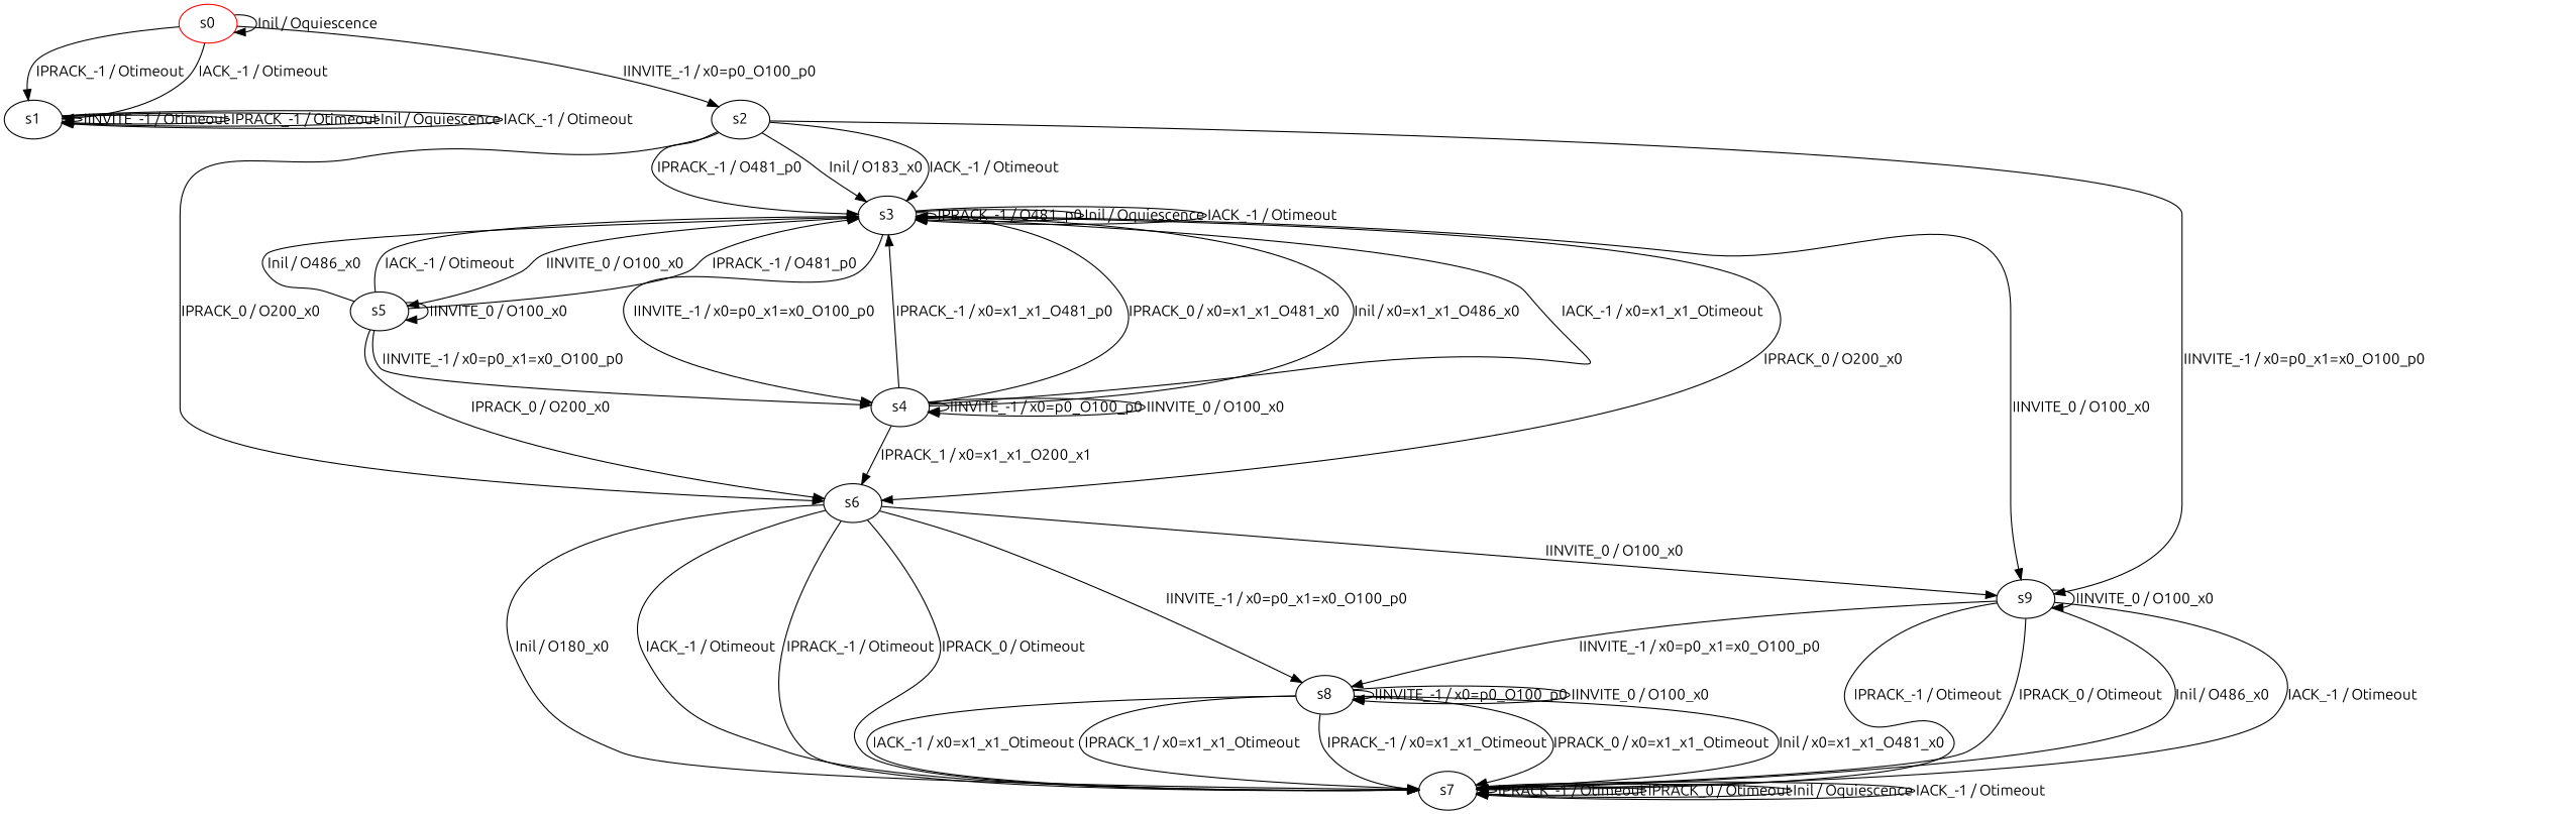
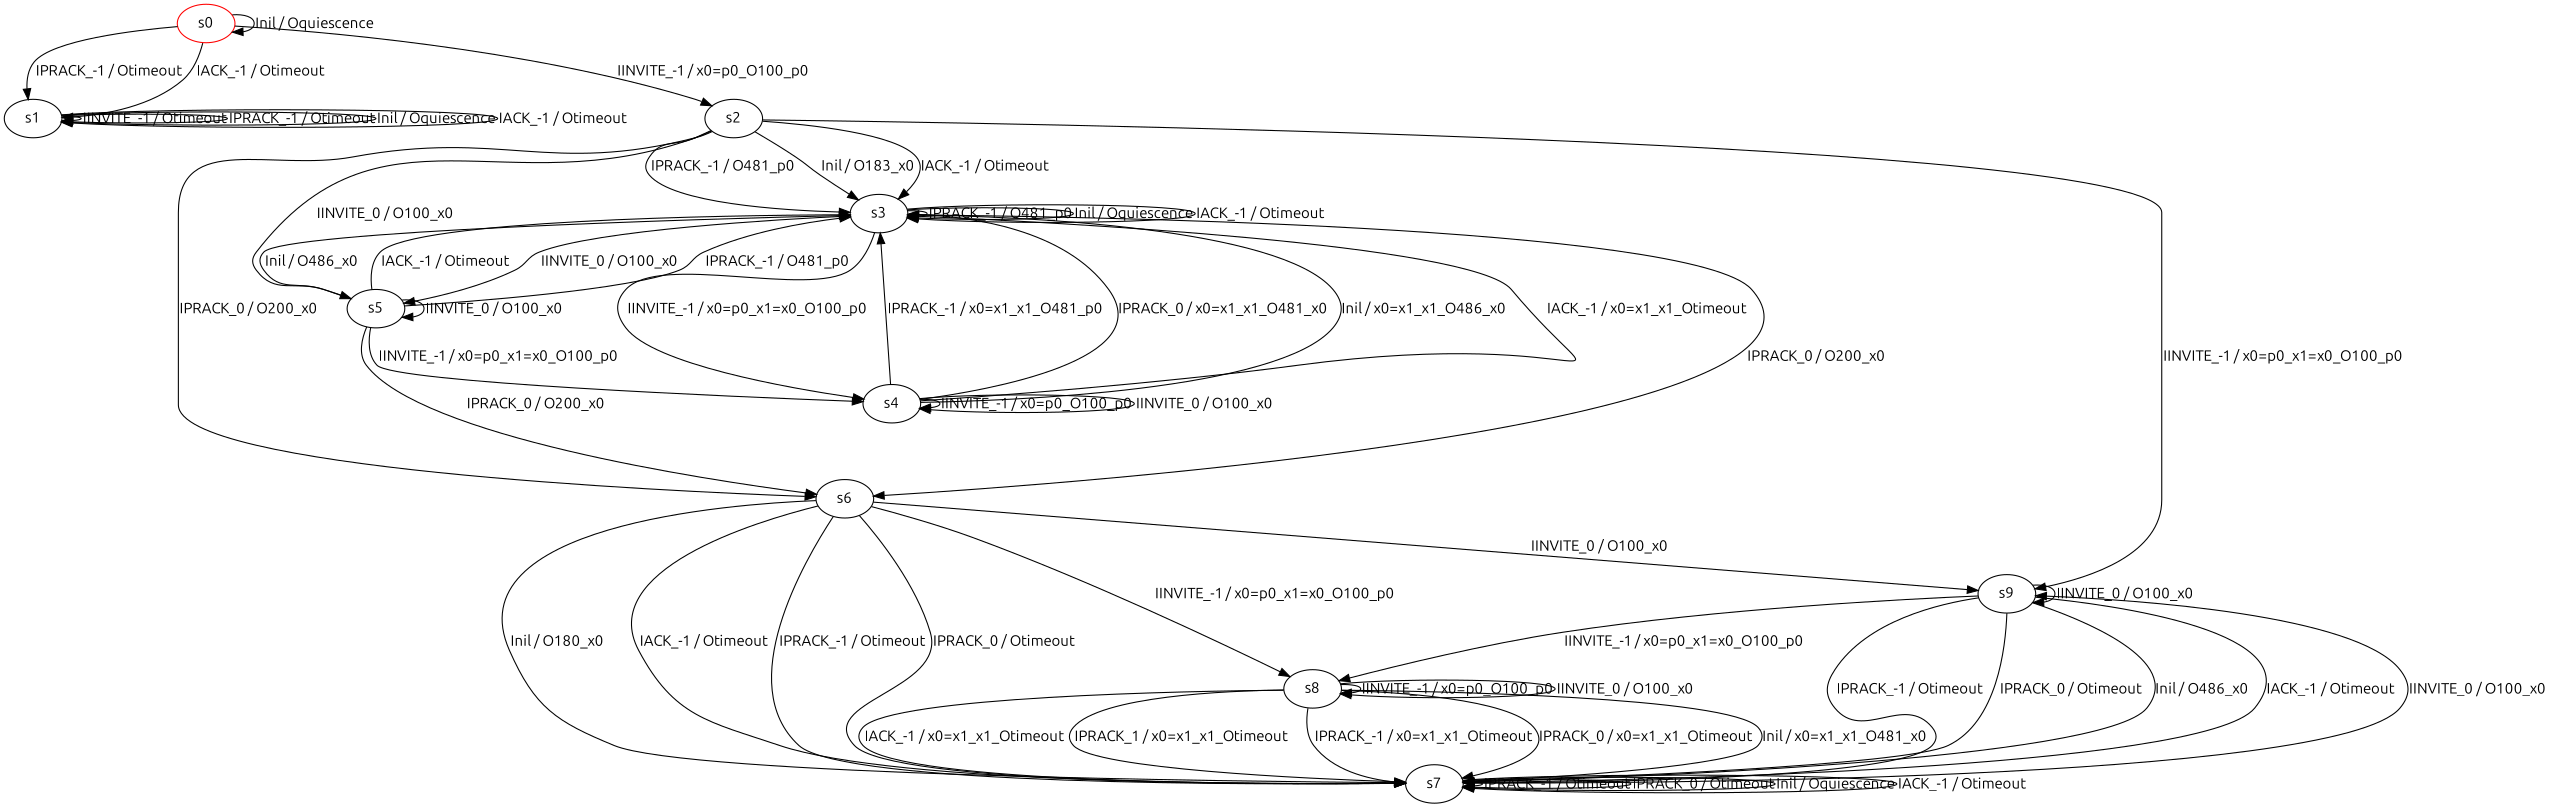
  digraph {
    fontname=Ubuntu
    node [fontname=Ubuntu]
    edge [fontname=Ubuntu]
    n1 [color=red label=s0]
    n2 [label=s1]
    n3 [label=s2]
    n4 [label=s3]
    n5 [label=s5]
    n6 [label=s6]
    n7 [label=s9]
    n8 [label=s4]
    n9 [label=s7]
    n10 [label=s8]
    n1 -> n1 [label=<<table border="0" cellpadding="1" cellspacing="0"><tr><td>Inil</td><td>/</td><td>Oquiescence</td></tr></table>>]
    n1 -> n2 [label=<<table border="0" cellpadding="1" cellspacing="0"><tr><td>IPRACK_-1</td><td>/</td><td>Otimeout</td></tr></table>>]
    n1 -> n2 [label=<<table border="0" cellpadding="1" cellspacing="0"><tr><td>IACK_-1</td><td>/</td><td>Otimeout</td></tr></table>>]
    n1 -> n3 [label=<<table border="0" cellpadding="1" cellspacing="0"><tr><td>IINVITE_-1</td><td>/</td><td>x0=p0_O100_p0</td></tr></table>>]
    n2 -> n2 [label=<<table border="0" cellpadding="1" cellspacing="0"><tr><td>IINVITE_-1</td><td>/</td><td>Otimeout</td></tr></table>>]
    n2 -> n2 [label=<<table border="0" cellpadding="1" cellspacing="0"><tr><td>IPRACK_-1</td><td>/</td><td>Otimeout</td></tr></table>>]
    n2 -> n2 [label=<<table border="0" cellpadding="1" cellspacing="0"><tr><td>Inil</td><td>/</td><td>Oquiescence</td></tr></table>>]
    n2 -> n2 [label=<<table border="0" cellpadding="1" cellspacing="0"><tr><td>IACK_-1</td><td>/</td><td>Otimeout</td></tr></table>>]
    n3 -> n4 [label=<<table border="0" cellpadding="1" cellspacing="0"><tr><td>IPRACK_-1</td><td>/</td><td>O481_p0</td></tr></table>>]
    n3 -> n4 [label=<<table border="0" cellpadding="1" cellspacing="0"><tr><td>Inil</td><td>/</td><td>O183_x0</td></tr></table>>]
    n3 -> n4 [label=<<table border="0" cellpadding="1" cellspacing="0"><tr><td>IACK_-1</td><td>/</td><td>Otimeout</td></tr></table>>]
+   n3 -> n5 [label=<<table border="0" cellpadding="1" cellspacing="0"><tr><td>IINVITE_0</td><td>/</td><td>O100_x0</td></tr></table>>]
    n3 -> n6 [label=<<table border="0" cellpadding="1" cellspacing="0"><tr><td>IPRACK_0</td><td>/</td><td>O200_x0</td></tr></table>>]
    n3 -> n7 [label=<<table border="0" cellpadding="1" cellspacing="0"><tr><td>IINVITE_-1</td><td>/</td><td>x0=p0_x1=x0_O100_p0</td></tr></table>>]
    n4 -> n4 [label=<<table border="0" cellpadding="1" cellspacing="0"><tr><td>IPRACK_-1</td><td>/</td><td>O481_p0</td></tr></table>>]
    n4 -> n4 [label=<<table border="0" cellpadding="1" cellspacing="0"><tr><td>Inil</td><td>/</td><td>Oquiescence</td></tr></table>>]
    n4 -> n4 [label=<<table border="0" cellpadding="1" cellspacing="0"><tr><td>IACK_-1</td><td>/</td><td>Otimeout</td></tr></table>>]
    n4 -> n5 [label=<<table border="0" cellpadding="1" cellspacing="0"><tr><td>IINVITE_0</td><td>/</td><td>O100_x0</td></tr></table>>]
    n4 -> n6 [label=<<table border="0" cellpadding="1" cellspacing="0"><tr><td>IPRACK_0</td><td>/</td><td>O200_x0</td></tr></table>>]
    n4 -> n8 [label=<<table border="0" cellpadding="1" cellspacing="0"><tr><td>IINVITE_-1</td><td>/</td><td>x0=p0_x1=x0_O100_p0</td></tr></table>>]
    n5 -> n4 [label=<<table border="0" cellpadding="1" cellspacing="0"><tr><td>IPRACK_-1</td><td>/</td><td>O481_p0</td></tr></table>>]
    n5 -> n4 [label=<<table border="0" cellpadding="1" cellspacing="0"><tr><td>Inil</td><td>/</td><td>O486_x0</td></tr></table>>]
    n5 -> n4 [label=<<table border="0" cellpadding="1" cellspacing="0"><tr><td>IACK_-1</td><td>/</td><td>Otimeout</td></tr></table>>]
    n5 -> n5 [label=<<table border="0" cellpadding="1" cellspacing="0"><tr><td>IINVITE_0</td><td>/</td><td>O100_x0</td></tr></table>>]
    n5 -> n6 [label=<<table border="0" cellpadding="1" cellspacing="0"><tr><td>IPRACK_0</td><td>/</td><td>O200_x0</td></tr></table>>]
    n5 -> n8 [label=<<table border="0" cellpadding="1" cellspacing="0"><tr><td>IINVITE_-1</td><td>/</td><td>x0=p0_x1=x0_O100_p0</td></tr></table>>]
    n6 -> n7 [label=<<table border="0" cellpadding="1" cellspacing="0"><tr><td>IINVITE_0</td><td>/</td><td>O100_x0</td></tr></table>>]
    n6 -> n9 [label=<<table border="0" cellpadding="1" cellspacing="0"><tr><td>IPRACK_-1</td><td>/</td><td>Otimeout</td></tr></table>>]
    n6 -> n9 [label=<<table border="0" cellpadding="1" cellspacing="0"><tr><td>IPRACK_0</td><td>/</td><td>Otimeout</td></tr></table>>]
    n6 -> n9 [label=<<table border="0" cellpadding="1" cellspacing="0"><tr><td>Inil</td><td>/</td><td>O180_x0</td></tr></table>>]
    n6 -> n9 [label=<<table border="0" cellpadding="1" cellspacing="0"><tr><td>IACK_-1</td><td>/</td><td>Otimeout</td></tr></table>>]
    n6 -> n10 [label=<<table border="0" cellpadding="1" cellspacing="0"><tr><td>IINVITE_-1</td><td>/</td><td>x0=p0_x1=x0_O100_p0</td></tr></table>>]
    n7 -> n7 [label=<<table border="0" cellpadding="1" cellspacing="0"><tr><td>IINVITE_0</td><td>/</td><td>O100_x0</td></tr></table>>]
    n7 -> n9 [label=<<table border="0" cellpadding="1" cellspacing="0"><tr><td>IPRACK_-1</td><td>/</td><td>Otimeout</td></tr></table>>]
    n7 -> n9 [label=<<table border="0" cellpadding="1" cellspacing="0"><tr><td>IPRACK_0</td><td>/</td><td>Otimeout</td></tr></table>>]
    n7 -> n9 [label=<<table border="0" cellpadding="1" cellspacing="0"><tr><td>Inil</td><td>/</td><td>O486_x0</td></tr></table>>]
    n7 -> n9 [label=<<table border="0" cellpadding="1" cellspacing="0"><tr><td>IACK_-1</td><td>/</td><td>Otimeout</td></tr></table>>]
    n7 -> n10 [label=<<table border="0" cellpadding="1" cellspacing="0"><tr><td>IINVITE_-1</td><td>/</td><td>x0=p0_x1=x0_O100_p0</td></tr></table>>]
    n8 -> n4 [label=<<table border="0" cellpadding="1" cellspacing="0"><tr><td>IPRACK_-1</td><td>/</td><td>x0=x1_x1_O481_p0</td></tr></table>>]
    n8 -> n4 [label=<<table border="0" cellpadding="1" cellspacing="0"><tr><td>IPRACK_0</td><td>/</td><td>x0=x1_x1_O481_x0</td></tr></table>>]
    n8 -> n4 [label=<<table border="0" cellpadding="1" cellspacing="0"><tr><td>Inil</td><td>/</td><td>x0=x1_x1_O486_x0</td></tr></table>>]
    n8 -> n4 [label=<<table border="0" cellpadding="1" cellspacing="0"><tr><td>IACK_-1</td><td>/</td><td>x0=x1_x1_Otimeout</td></tr></table>>]
-   n8 -> n6 [label=<<table border="0" cellpadding="1" cellspacing="0"><tr><td>IPRACK_1</td><td>/</td><td>x0=x1_x1_O200_x1</td></tr></table>>]
    n8 -> n8 [label=<<table border="0" cellpadding="1" cellspacing="0"><tr><td>IINVITE_-1</td><td>/</td><td>x0=p0_O100_p0</td></tr></table>>]
    n8 -> n8 [label=<<table border="0" cellpadding="1" cellspacing="0"><tr><td>IINVITE_0</td><td>/</td><td>O100_x0</td></tr></table>>]
-   n4 -> n7 [label=<<table border="0" cellpadding="1" cellspacing="0"><tr><td>IINVITE_0</td><td>/</td><td>O100_x0</td></tr></table>>]
+   n9 -> n7 [label=<<table border="0" cellpadding="1" cellspacing="0"><tr><td>IINVITE_0</td><td>/</td><td>O100_x0</td></tr></table>>]
    n9 -> n9 [label=<<table border="0" cellpadding="1" cellspacing="0"><tr><td>IPRACK_-1</td><td>/</td><td>Otimeout</td></tr></table>>]
    n9 -> n9 [label=<<table border="0" cellpadding="1" cellspacing="0"><tr><td>IPRACK_0</td><td>/</td><td>Otimeout</td></tr></table>>]
    n9 -> n9 [label=<<table border="0" cellpadding="1" cellspacing="0"><tr><td>Inil</td><td>/</td><td>Oquiescence</td></tr></table>>]
    n9 -> n9 [label=<<table border="0" cellpadding="1" cellspacing="0"><tr><td>IACK_-1</td><td>/</td><td>Otimeout</td></tr></table>>]
    n10 -> n9 [label=<<table border="0" cellpadding="1" cellspacing="0"><tr><td>IPRACK_1</td><td>/</td><td>x0=x1_x1_Otimeout</td></tr></table>>]
    n10 -> n9 [label=<<table border="0" cellpadding="1" cellspacing="0"><tr><td>IPRACK_-1</td><td>/</td><td>x0=x1_x1_Otimeout</td></tr></table>>]
    n10 -> n9 [label=<<table border="0" cellpadding="1" cellspacing="0"><tr><td>IPRACK_0</td><td>/</td><td>x0=x1_x1_Otimeout</td></tr></table>>]
    n10 -> n9 [label=<<table border="0" cellpadding="1" cellspacing="0"><tr><td>Inil</td><td>/</td><td>x0=x1_x1_O481_x0</td></tr></table>>]
    n10 -> n9 [label=<<table border="0" cellpadding="1" cellspacing="0"><tr><td>IACK_-1</td><td>/</td><td>x0=x1_x1_Otimeout</td></tr></table>>]
    n10 -> n10 [label=<<table border="0" cellpadding="1" cellspacing="0"><tr><td>IINVITE_-1</td><td>/</td><td>x0=p0_O100_p0</td></tr></table>>]
    n10 -> n10 [label=<<table border="0" cellpadding="1" cellspacing="0"><tr><td>IINVITE_0</td><td>/</td><td>O100_x0</td></tr></table>>]
  }
